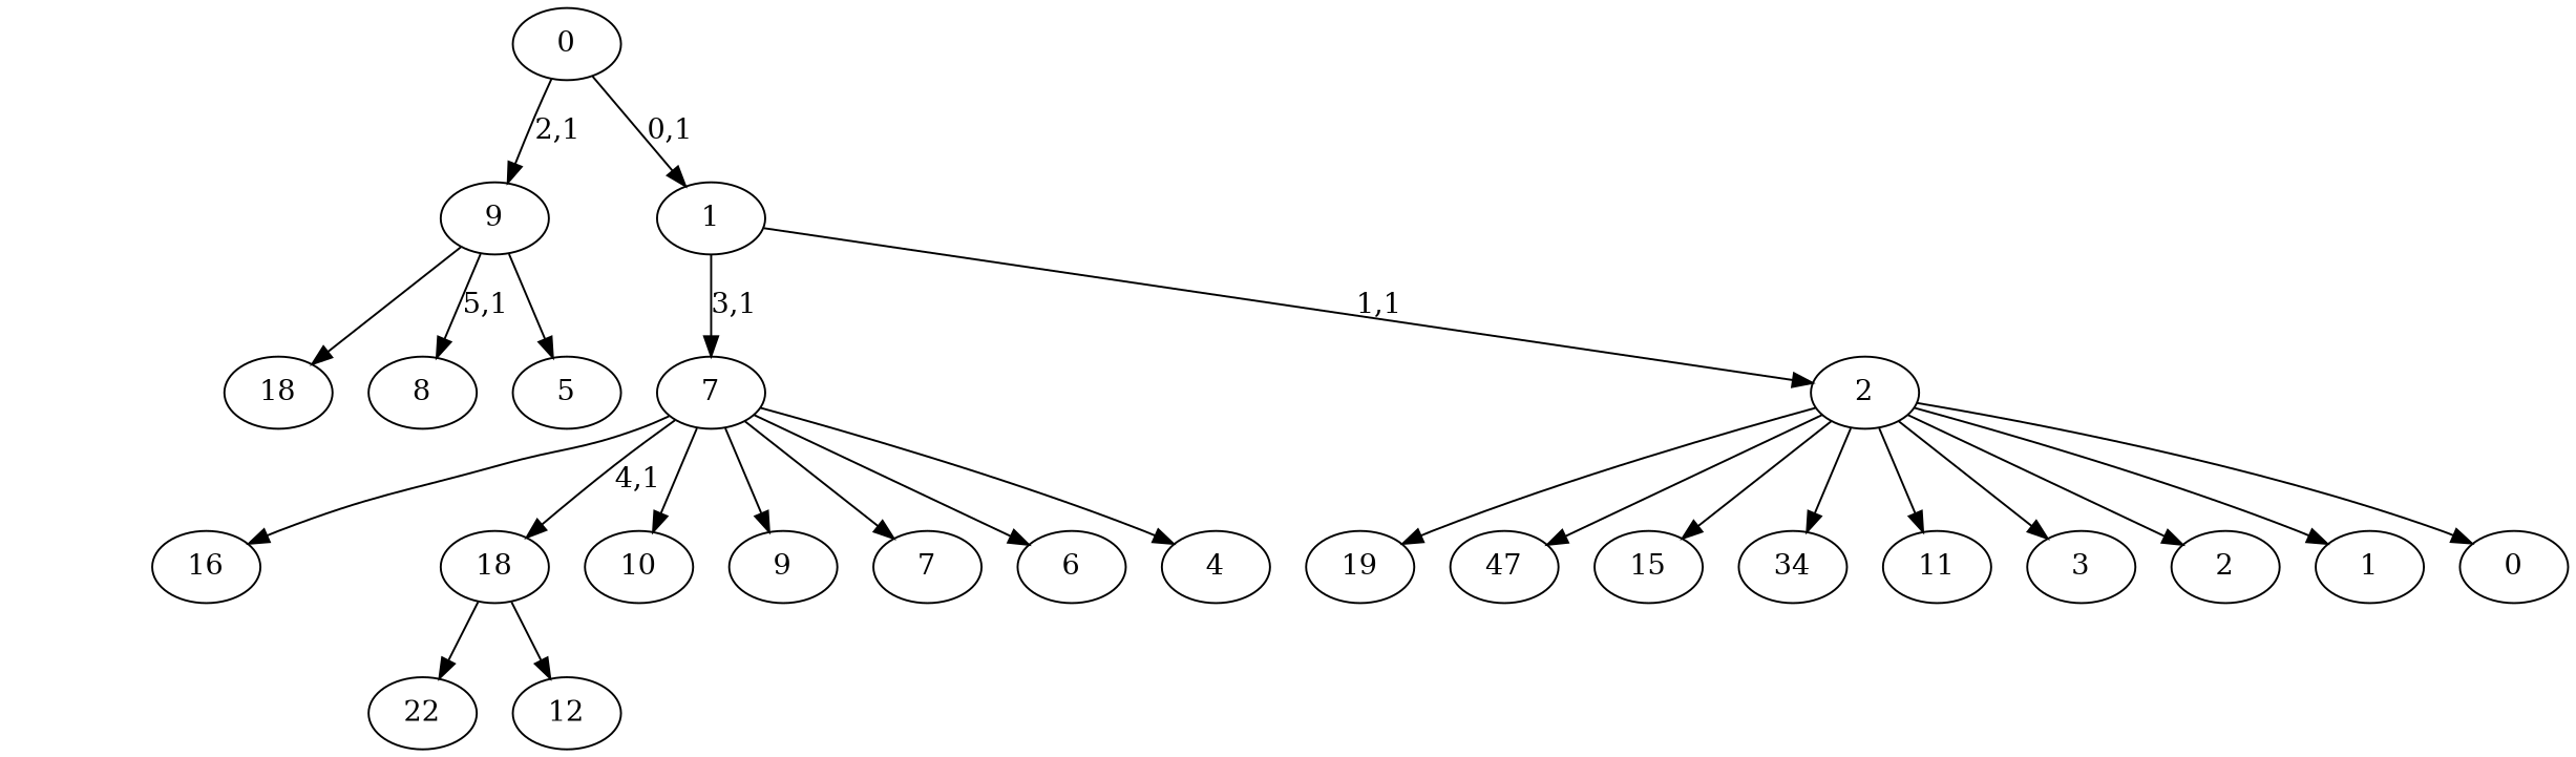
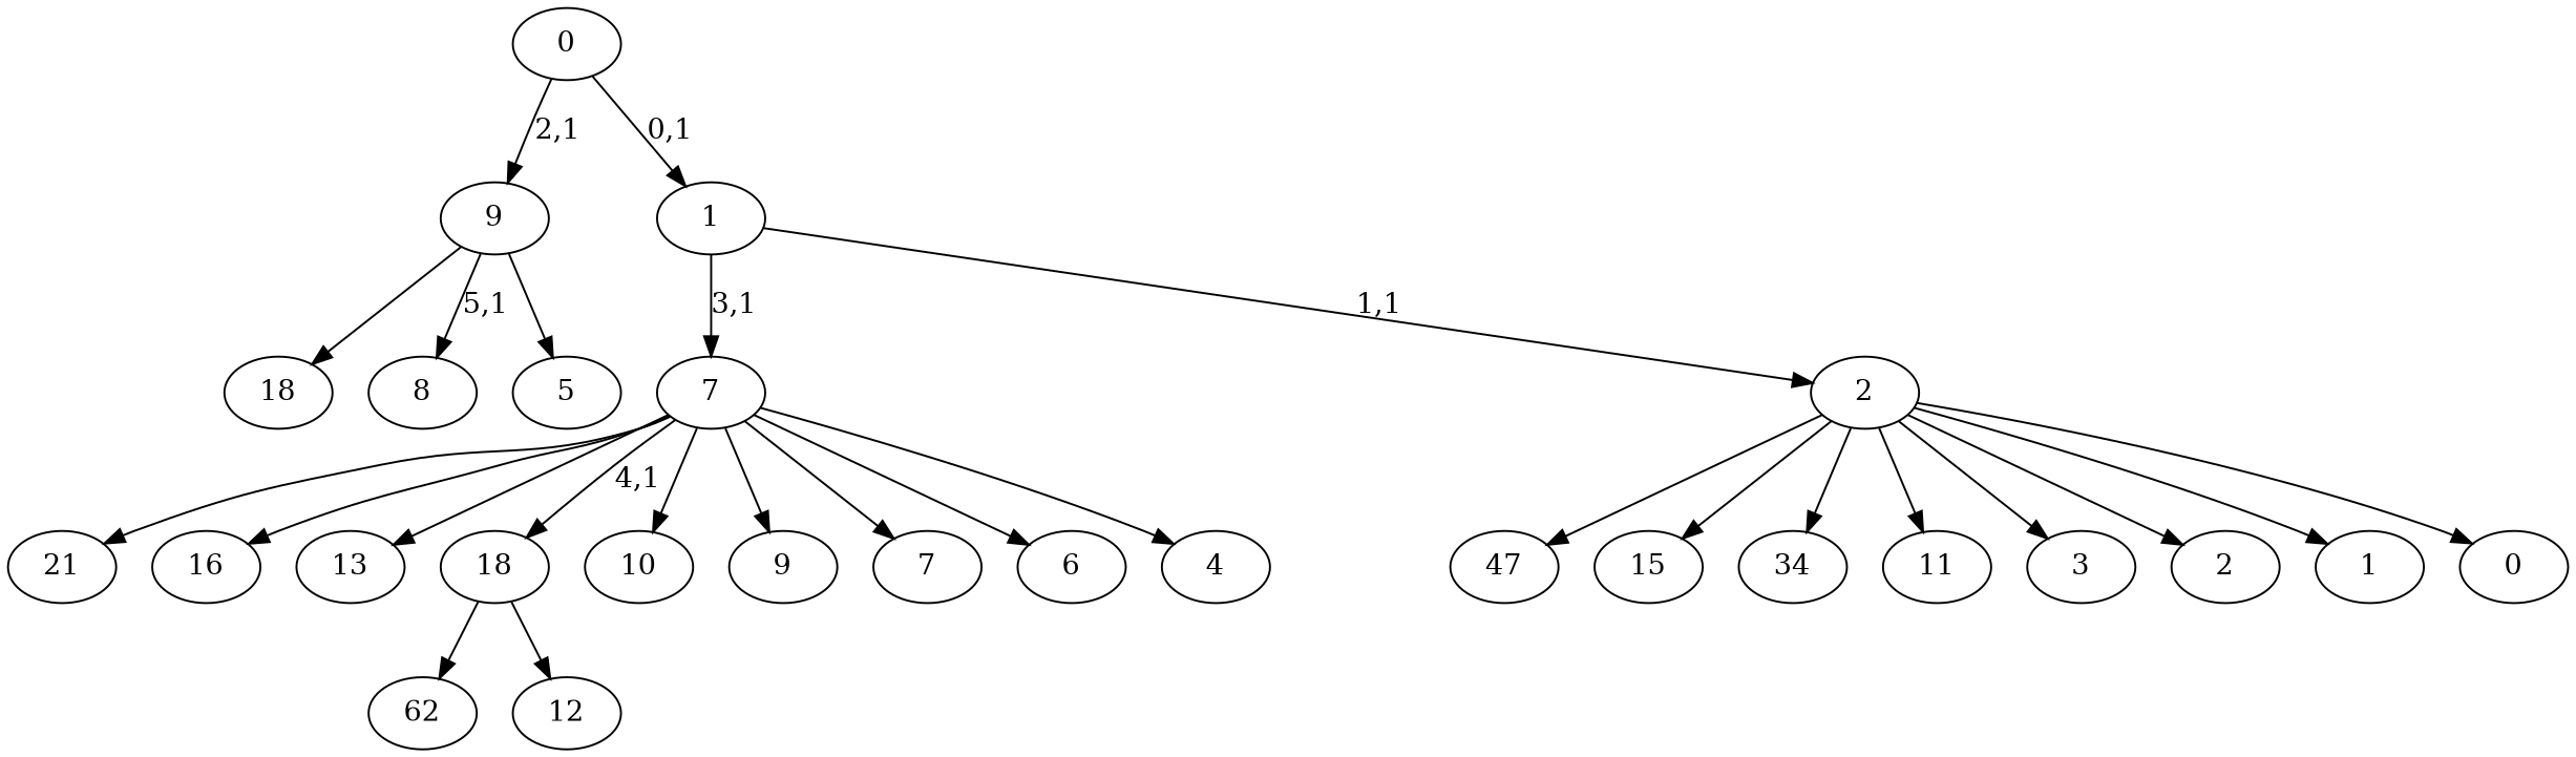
  digraph {
-   n1 [label=22]
-   n3 [label=19]
+   n1 [label=62]
+   n2 [label=21]
    n4 [label=18]
    n5 [label=47]
    n6 [label=16]
    n7 [label=15]
    n8 [label=34]
+   n9 [label=13]
    n10 [label=12]
    18
    n12 [label=11]
    n13 [label=10]
    n14 [label=9]
    n15 [label=8]
    n16 [label=7]
    n17 [label=6]
    n18 [label=5]
    9
    n20 [label=4]
    7
    n22 [label=3]
    n23 [label=2]
    n24 [label=1]
    n25 [label=0]
    2
    1
    0
    18 -> n1
    18 -> n10
    9 -> n4
    9 -> n15 [label="5,1"]
    9 -> n18
+   7 -> n2
    7 -> n6
+   7 -> n9
    7 -> 18 [label="4,1"]
    7 -> n13
    7 -> n14
    7 -> n16
    7 -> n17
    7 -> n20
-   2 -> n3
    2 -> n5
    2 -> n7
    2 -> n8
    2 -> n12
    2 -> n22
    2 -> n23
    2 -> n24
    2 -> n25
    1 -> 7 [label="3,1"]
    1 -> 2 [label="1,1"]
    0 -> 9 [label="2,1"]
    0 -> 1 [label="0,1"]
  }
